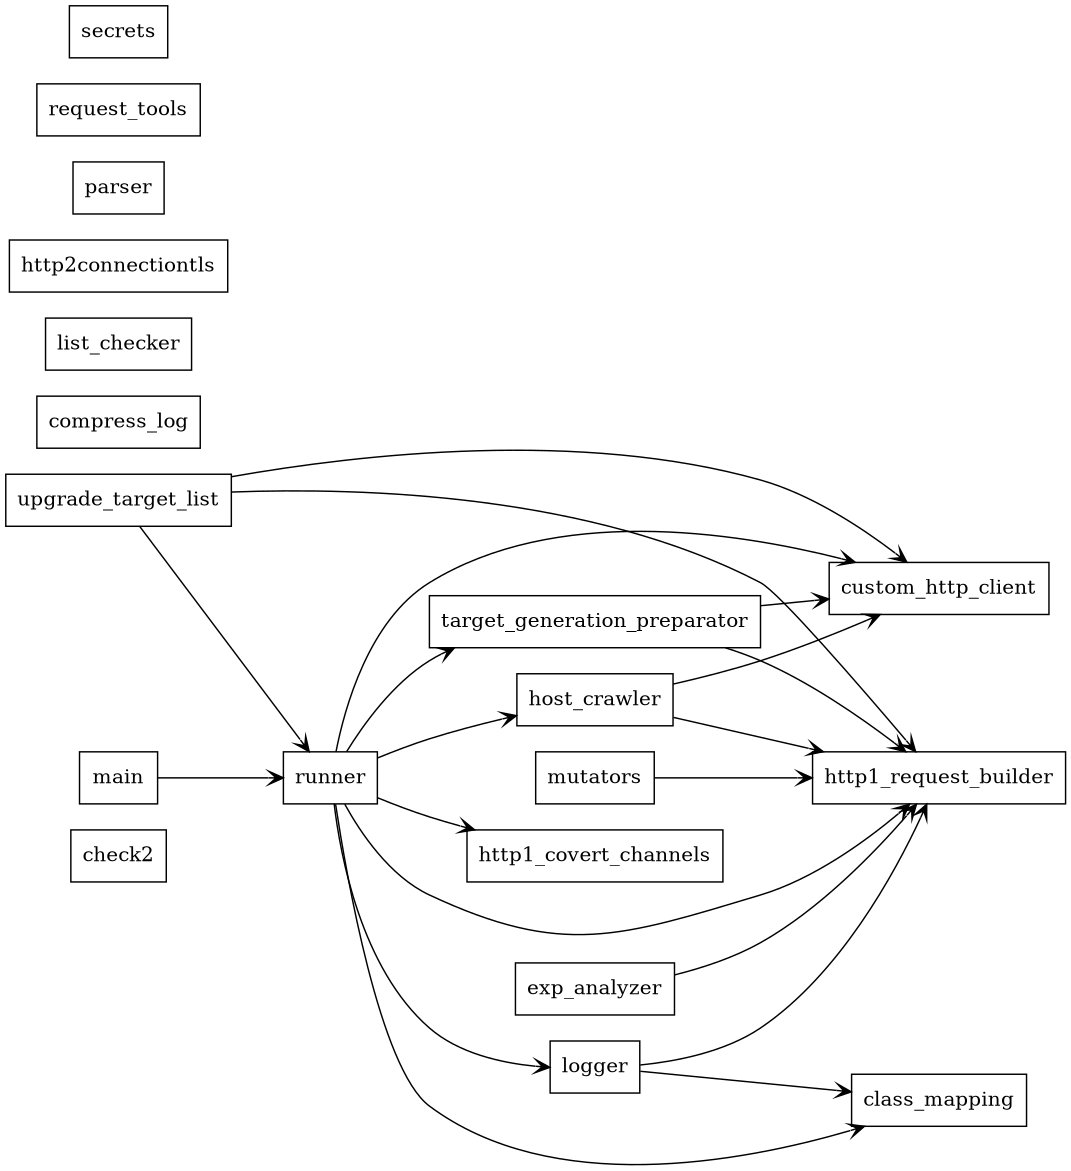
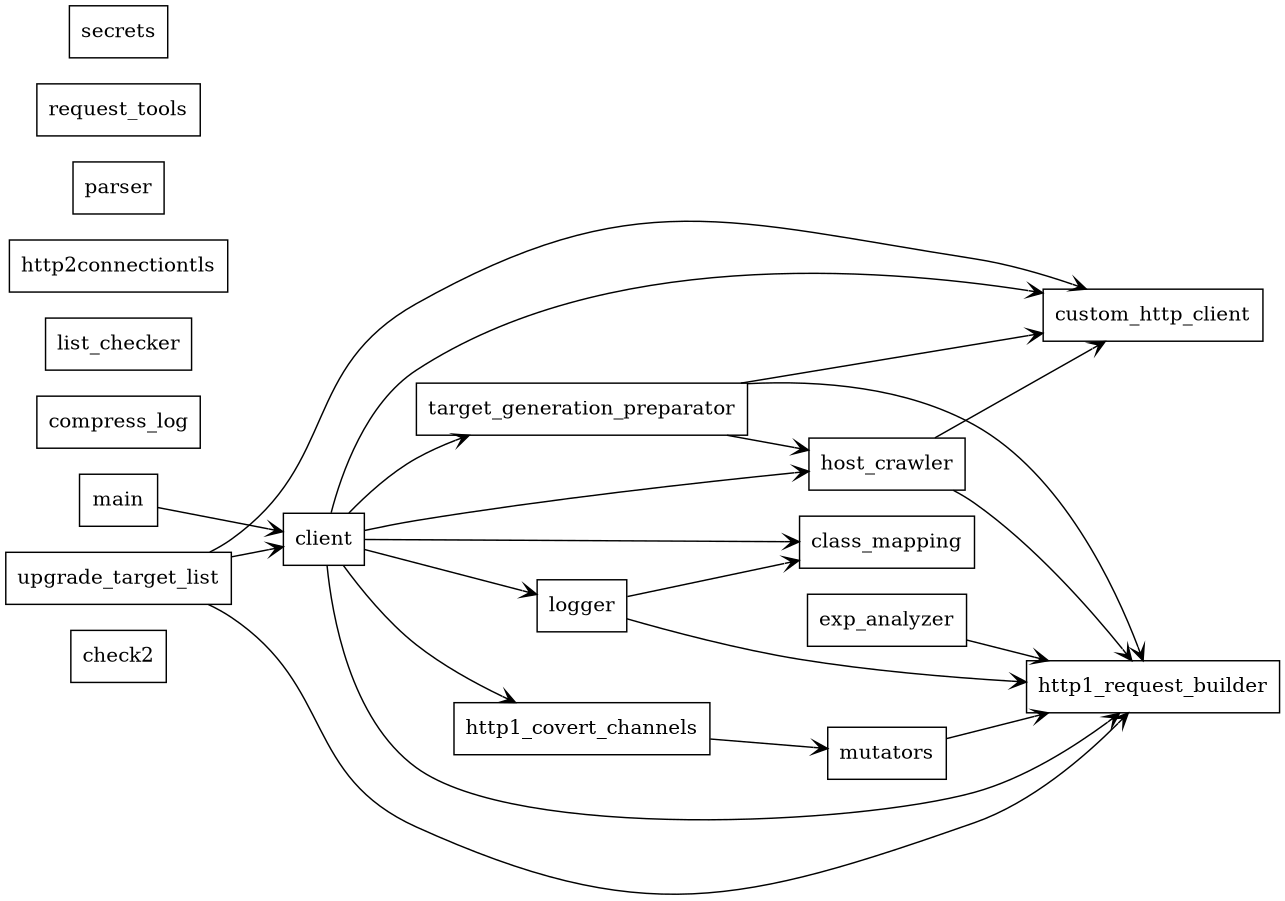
  digraph {
    rankdir=LR
    node [shape=box]
    edge [arrowhead=open arrowtail=none]
    n1 [label=check2]
    n2 [label=class_mapping]
    n3 [label=compress_log]
    n4 [label=custom_http_client]
    n5 [label=exp_analyzer]
    n6 [label=http1_request_builder]
    n7 [label=list_checker]
    n8 [label=host_crawler]
    n9 [label=http1_covert_channels]
    n10 [label=mutators]
    n11 [label=http2connectiontls]
    n12 [label=logger]
    n13 [label=main]
-   n14 [label=runner]
+   n14 [label=client]
    n15 [label=target_generation_preparator]
    n16 [label=parser]
    n17 [label=request_tools]
    n18 [label=secrets]
    n19 [label=upgrade_target_list]
    n5 -> n6
    n8 -> n4
    n8 -> n6
+   n9 -> n10
    n10 -> n6
    n12 -> n2
    n12 -> n6
    n13 -> n14
    n14 -> n2
    n14 -> n4
    n14 -> n6
    n14 -> n8
    n14 -> n9
    n14 -> n12
    n14 -> n15
    n15 -> n4
    n15 -> n6
+   n15 -> n8
    n19 -> n4
    n19 -> n6
    n19 -> n14
  }
